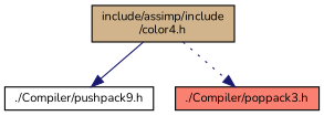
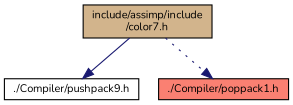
  digraph {
    fontname=Nunito
    node [color=black fontname=Nunito fontsize=10 shape=record style=filled]
    edge [color=midnightblue fontname=Nunito fontsize=10 labelfontname=Helvetica labelfontsize=10]
-   n1 [fillcolor=tan fontcolor=black height=0.2 label="include/assimp/include\l/color4.h" width=0.4]
+   n1 [fillcolor=tan fontcolor=black height=0.2 label="include/assimp/include\l/color7.h" width=0.4]
    n2 [fillcolor=white height=0.2 label="./Compiler/pushpack9.h" width=0.4]
-   n3 [fillcolor=salmon height=0.2 label="./Compiler/poppack3.h" width=0.4]
+   n3 [fillcolor=salmon height=0.2 label="./Compiler/poppack1.h" width=0.4]
    n1 -> n2 [style=solid]
    n1 -> n3 [style=dotted]
  }
